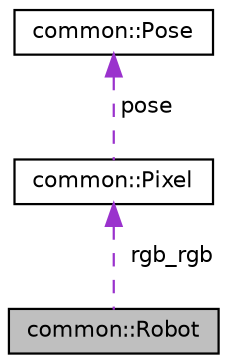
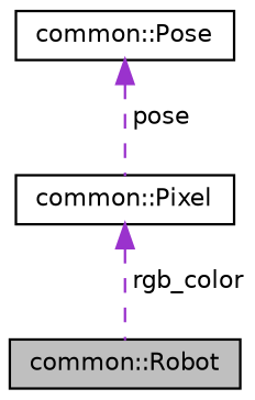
  digraph {
    node [color=black fillcolor=white fontname=Helvetica fontsize=10 shape=record style=filled]
    edge [color=darkorchid3 dir=back fontname=Helvetica fontsize=10 labelfontname=Helvetica labelfontsize=10 style=dashed]
    n1 [fillcolor=grey75 fontcolor=black height=0.2 label="common::Robot" width=0.4]
    n2 [height=0.2 label="common::Pixel" width=0.4]
    n3 [height=0.2 label="common::Pose" width=0.4]
-   n2 -> n1 [label=" rgb_rgb"]
+   n2 -> n1 [label=" rgb_color"]
    n3 -> n2 [label=" pose"]
  }
